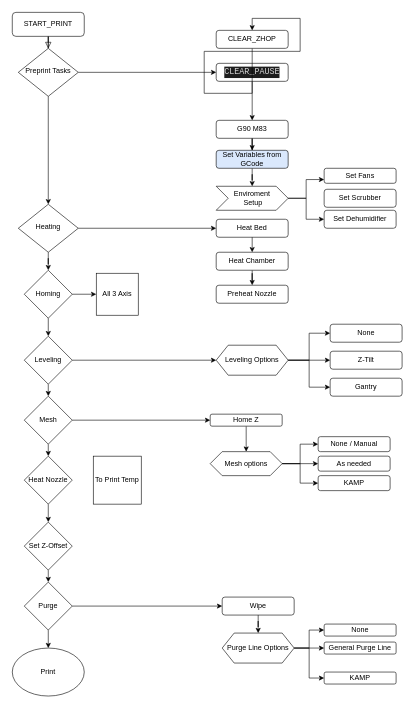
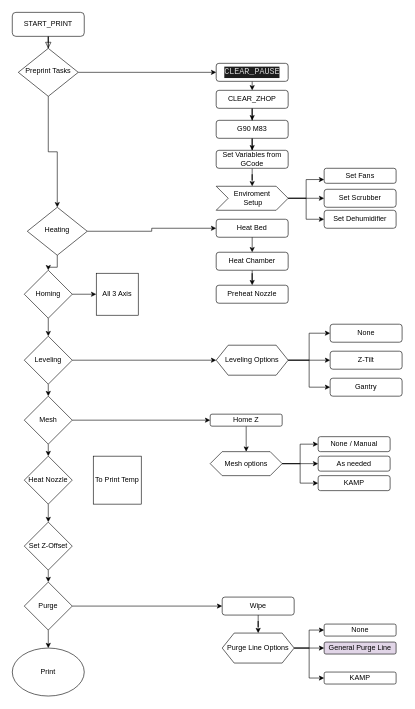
  <mxCell id="0" />
  <mxCell id="1" parent="0" />
  <mxCell id="2" value="" style="rounded=0;html=1;jettySize=auto;orthogonalLoop=1;fontSize=11;endArrow=block;endFill=0;endSize=8;strokeWidth=1;shadow=0;labelBackgroundColor=none;edgeStyle=orthogonalEdgeStyle;" parent="1" source="3" target="6" edge="1"><mxGeometry relative="1" as="geometry" /></mxCell>
  <mxCell id="3" value="START_PRINT" style="rounded=1;whiteSpace=wrap;html=1;fontSize=12;glass=0;strokeWidth=1;shadow=0;" parent="1" vertex="1"><mxGeometry x="20" y="20" width="120" height="40" as="geometry" /></mxCell>
  <mxCell id="4" value="" style="edgeStyle=orthogonalEdgeStyle;rounded=0;orthogonalLoop=1;jettySize=auto;html=1;" edge="1" parent="1" source="6" target="9"><mxGeometry relative="1" as="geometry" /></mxCell>
  <mxCell id="5" style="edgeStyle=orthogonalEdgeStyle;rounded=0;orthogonalLoop=1;jettySize=auto;html=1;entryX=0;entryY=0.5;entryDx=0;entryDy=0;" edge="1" parent="1" source="6" target="62"><mxGeometry relative="1" as="geometry" /></mxCell>
  <mxCell id="6" value="Preprint Tasks" style="rhombus;whiteSpace=wrap;html=1;shadow=0;fontFamily=Helvetica;fontSize=12;align=center;strokeWidth=1;spacing=6;spacingTop=-4;" parent="1" vertex="1"><mxGeometry x="30" y="80" width="100" height="80" as="geometry" /></mxCell>
  <mxCell id="7" style="edgeStyle=orthogonalEdgeStyle;rounded=0;orthogonalLoop=1;jettySize=auto;html=1;entryX=0;entryY=0.5;entryDx=0;entryDy=0;" edge="1" parent="1" source="9" target="10"><mxGeometry relative="1" as="geometry" /></mxCell>
  <mxCell id="8" value="" style="edgeStyle=orthogonalEdgeStyle;rounded=0;orthogonalLoop=1;jettySize=auto;html=1;" edge="1" parent="1" source="9" target="12"><mxGeometry relative="1" as="geometry" /></mxCell>
- <mxCell id="9" value="Heating" style="rhombus;whiteSpace=wrap;html=1;shadow=0;fontFamily=Helvetica;fontSize=12;align=center;strokeWidth=1;spacing=6;spacingTop=-4;" parent="1" vertex="1"><mxGeometry x="30" y="340" width="100" height="80" as="geometry" /></mxCell>
+ <mxCell id="9" value="Heating" style="rhombus;whiteSpace=wrap;html=1;shadow=0;fontFamily=Helvetica;fontSize=12;align=center;strokeWidth=1;spacing=6;spacingTop=-4;" parent="1" vertex="1"><mxGeometry x="45" y="345" width="100" height="80" as="geometry" /></mxCell>
  <mxCell id="10" value="Heat Bed" style="rounded=1;whiteSpace=wrap;html=1;fontSize=12;glass=0;strokeWidth=1;shadow=0;" parent="1" vertex="1"><mxGeometry x="360" y="365" width="120" height="30" as="geometry" /></mxCell>
  <mxCell id="11" style="edgeStyle=orthogonalEdgeStyle;rounded=0;orthogonalLoop=1;jettySize=auto;html=1;" edge="1" parent="1" source="12" target="44"><mxGeometry relative="1" as="geometry" /></mxCell>
  <mxCell id="12" value="Homing" style="rhombus;whiteSpace=wrap;html=1;" vertex="1" parent="1"><mxGeometry x="40" y="450" width="80" height="80" as="geometry" /></mxCell>
  <mxCell id="13" style="edgeStyle=orthogonalEdgeStyle;rounded=0;orthogonalLoop=1;jettySize=auto;html=1;entryX=0;entryY=0.5;entryDx=0;entryDy=0;" edge="1" parent="1" source="14" target="71"><mxGeometry relative="1" as="geometry" /></mxCell>
  <mxCell id="14" value="Leveling" style="rhombus;whiteSpace=wrap;html=1;" vertex="1" parent="1"><mxGeometry x="40" y="560" width="80" height="80" as="geometry" /></mxCell>
  <mxCell id="15" value="" style="edgeStyle=orthogonalEdgeStyle;rounded=0;orthogonalLoop=1;jettySize=auto;html=1;" edge="1" parent="1" source="16" target="36"><mxGeometry relative="1" as="geometry" /></mxCell>
  <mxCell id="16" value="Mesh" style="rhombus;whiteSpace=wrap;html=1;" vertex="1" parent="1"><mxGeometry x="40" y="660" width="80" height="80" as="geometry" /></mxCell>
  <mxCell id="17" value="Heat Nozzle" style="rhombus;whiteSpace=wrap;html=1;" vertex="1" parent="1"><mxGeometry x="40" y="760" width="80" height="80" as="geometry" /></mxCell>
  <mxCell id="18" value="Set Z-Offset" style="rhombus;whiteSpace=wrap;html=1;" vertex="1" parent="1"><mxGeometry x="40" y="870" width="80" height="80" as="geometry" /></mxCell>
  <mxCell id="19" style="edgeStyle=orthogonalEdgeStyle;rounded=0;orthogonalLoop=1;jettySize=auto;html=1;entryX=0;entryY=0.5;entryDx=0;entryDy=0;" edge="1" parent="1" source="20" target="47"><mxGeometry relative="1" as="geometry" /></mxCell>
  <mxCell id="20" value="Purge" style="rhombus;whiteSpace=wrap;html=1;" vertex="1" parent="1"><mxGeometry x="40" y="970" width="80" height="80" as="geometry" /></mxCell>
  <mxCell id="21" value="Print" style="ellipse;whiteSpace=wrap;html=1;" vertex="1" parent="1"><mxGeometry x="20" y="1080" width="120" height="80" as="geometry" /></mxCell>
  <mxCell id="22" value="" style="endArrow=classic;html=1;rounded=0;exitX=0.5;exitY=1;exitDx=0;exitDy=0;" edge="1" parent="1" source="12" target="14"><mxGeometry width="50" height="50" relative="1" as="geometry"><mxPoint x="250" y="940" as="sourcePoint" /><mxPoint x="300" y="890" as="targetPoint" /></mxGeometry></mxCell>
  <mxCell id="23" value="" style="endArrow=classic;html=1;rounded=0;exitX=0.5;exitY=1;exitDx=0;exitDy=0;" edge="1" parent="1" source="14" target="16"><mxGeometry width="50" height="50" relative="1" as="geometry"><mxPoint x="250" y="740" as="sourcePoint" /><mxPoint x="300" y="690" as="targetPoint" /></mxGeometry></mxCell>
  <mxCell id="24" value="" style="endArrow=classic;html=1;rounded=0;exitX=0.5;exitY=1;exitDx=0;exitDy=0;entryX=0.5;entryY=0;entryDx=0;entryDy=0;" edge="1" parent="1" source="16" target="17"><mxGeometry width="50" height="50" relative="1" as="geometry"><mxPoint x="220" y="670" as="sourcePoint" /><mxPoint x="270" y="620" as="targetPoint" /></mxGeometry></mxCell>
  <mxCell id="25" value="" style="endArrow=classic;html=1;rounded=0;entryX=0.5;entryY=0;entryDx=0;entryDy=0;" edge="1" parent="1" source="17" target="18"><mxGeometry width="50" height="50" relative="1" as="geometry"><mxPoint x="170" y="830" as="sourcePoint" /><mxPoint x="80" y="830" as="targetPoint" /></mxGeometry></mxCell>
  <mxCell id="26" value="" style="endArrow=classic;html=1;rounded=0;entryX=0.5;entryY=0;entryDx=0;entryDy=0;exitX=0.5;exitY=1;exitDx=0;exitDy=0;" edge="1" parent="1" source="18" target="20"><mxGeometry width="50" height="50" relative="1" as="geometry"><mxPoint x="110" y="930" as="sourcePoint" /><mxPoint x="300" y="690" as="targetPoint" /></mxGeometry></mxCell>
  <mxCell id="27" value="" style="endArrow=classic;html=1;rounded=0;exitX=0.5;exitY=1;exitDx=0;exitDy=0;entryX=0.5;entryY=0;entryDx=0;entryDy=0;" edge="1" parent="1" source="20" target="21"><mxGeometry width="50" height="50" relative="1" as="geometry"><mxPoint x="130" y="1030" as="sourcePoint" /><mxPoint x="80" y="1050" as="targetPoint" /></mxGeometry></mxCell>
  <mxCell id="28" style="edgeStyle=orthogonalEdgeStyle;rounded=0;orthogonalLoop=1;jettySize=auto;html=1;" edge="1" parent="1" source="29" target="60"><mxGeometry relative="1" as="geometry" /></mxCell>
  <mxCell id="29" value="G90 M83" style="rounded=1;whiteSpace=wrap;html=1;" vertex="1" parent="1"><mxGeometry x="360" y="200" width="120" height="30" as="geometry" /></mxCell>
  <mxCell id="30" value="" style="edgeStyle=orthogonalEdgeStyle;rounded=0;orthogonalLoop=1;jettySize=auto;html=1;" edge="1" parent="1" source="31" target="32"><mxGeometry relative="1" as="geometry" /></mxCell>
  <mxCell id="31" value="Heat Chamber" style="rounded=1;whiteSpace=wrap;html=1;" vertex="1" parent="1"><mxGeometry x="360" y="420" width="120" height="30" as="geometry" /></mxCell>
  <mxCell id="32" value="Preheat Nozzle" style="rounded=1;whiteSpace=wrap;html=1;" vertex="1" parent="1"><mxGeometry x="360" y="475" width="120" height="30" as="geometry" /></mxCell>
  <mxCell id="33" value="" style="endArrow=classic;html=1;rounded=0;entryX=0.5;entryY=0;entryDx=0;entryDy=0;exitX=0.5;exitY=1;exitDx=0;exitDy=0;" edge="1" parent="1" source="10" target="31"><mxGeometry width="50" height="50" relative="1" as="geometry"><mxPoint x="250" y="340" as="sourcePoint" /><mxPoint x="300" y="290" as="targetPoint" /></mxGeometry></mxCell>
  <mxCell id="34" value="None" style="rounded=1;whiteSpace=wrap;html=1;" vertex="1" parent="1"><mxGeometry x="550" y="540" width="120" height="30" as="geometry" /></mxCell>
  <mxCell id="35" value="" style="edgeStyle=orthogonalEdgeStyle;rounded=0;orthogonalLoop=1;jettySize=auto;html=1;" edge="1" parent="1" source="36" target="40"><mxGeometry relative="1" as="geometry" /></mxCell>
  <mxCell id="36" value="Home Z" style="rounded=1;whiteSpace=wrap;html=1;" vertex="1" parent="1"><mxGeometry x="350" y="690" width="120" height="20" as="geometry" /></mxCell>
  <mxCell id="37" value="" style="edgeStyle=orthogonalEdgeStyle;rounded=0;orthogonalLoop=1;jettySize=auto;html=1;entryX=0;entryY=0.5;entryDx=0;entryDy=0;" edge="1" parent="1" source="40" target="43"><mxGeometry relative="1" as="geometry" /></mxCell>
  <mxCell id="38" style="edgeStyle=orthogonalEdgeStyle;rounded=0;orthogonalLoop=1;jettySize=auto;html=1;entryX=0;entryY=0.5;entryDx=0;entryDy=0;" edge="1" parent="1" source="40" target="41"><mxGeometry relative="1" as="geometry" /></mxCell>
  <mxCell id="39" style="edgeStyle=orthogonalEdgeStyle;rounded=0;orthogonalLoop=1;jettySize=auto;html=1;entryX=0;entryY=0.5;entryDx=0;entryDy=0;" edge="1" parent="1" source="40" target="42"><mxGeometry relative="1" as="geometry" /></mxCell>
  <mxCell id="40" value="Mesh options" style="shape=hexagon;perimeter=hexagonPerimeter2;whiteSpace=wrap;html=1;fixedSize=1;" vertex="1" parent="1"><mxGeometry x="350" y="752.5" width="120" height="40" as="geometry" /></mxCell>
  <mxCell id="41" value="None / Manual" style="rounded=1;whiteSpace=wrap;html=1;" vertex="1" parent="1"><mxGeometry x="530" y="727.5" width="120" height="25" as="geometry" /></mxCell>
  <mxCell id="42" value="As needed" style="rounded=1;whiteSpace=wrap;html=1;" vertex="1" parent="1"><mxGeometry x="530" y="760" width="120" height="25" as="geometry" /></mxCell>
  <mxCell id="43" value="KAMP" style="rounded=1;whiteSpace=wrap;html=1;" vertex="1" parent="1"><mxGeometry x="530" y="792.5" width="120" height="25" as="geometry" /></mxCell>
  <mxCell id="44" value="All 3 Axis" style="whiteSpace=wrap;html=1;aspect=fixed;" vertex="1" parent="1"><mxGeometry x="160" y="455" width="70" height="70" as="geometry" /></mxCell>
  <mxCell id="45" value="To Print Temp" style="whiteSpace=wrap;html=1;aspect=fixed;" vertex="1" parent="1"><mxGeometry x="155" y="760" width="80" height="80" as="geometry" /></mxCell>
  <mxCell id="46" style="edgeStyle=orthogonalEdgeStyle;rounded=0;orthogonalLoop=1;jettySize=auto;html=1;entryX=0.5;entryY=0;entryDx=0;entryDy=0;" edge="1" parent="1" source="47" target="54"><mxGeometry relative="1" as="geometry" /></mxCell>
  <mxCell id="47" value="Wipe" style="rounded=1;whiteSpace=wrap;html=1;" vertex="1" parent="1"><mxGeometry x="370" y="995" width="120" height="30" as="geometry" /></mxCell>
  <mxCell id="48" value="KAMP" style="rounded=1;whiteSpace=wrap;html=1;" vertex="1" parent="1"><mxGeometry x="540" y="1120" width="120" height="20" as="geometry" /></mxCell>
- <mxCell id="49" value="General Purge Line" style="rounded=1;whiteSpace=wrap;html=1;" vertex="1" parent="1"><mxGeometry x="540" y="1070" width="120" height="20" as="geometry" /></mxCell>
+ <mxCell id="49" value="General Purge Line" style="rounded=1;whiteSpace=wrap;html=1;fillColor=#e1d5e7;" vertex="1" parent="1"><mxGeometry x="540" y="1070" width="120" height="20" as="geometry" /></mxCell>
  <mxCell id="50" value="None" style="rounded=1;whiteSpace=wrap;html=1;" vertex="1" parent="1"><mxGeometry x="540" y="1040" width="120" height="20" as="geometry" /></mxCell>
  <mxCell id="51" style="edgeStyle=orthogonalEdgeStyle;rounded=0;orthogonalLoop=1;jettySize=auto;html=1;entryX=0;entryY=0.5;entryDx=0;entryDy=0;" edge="1" parent="1" source="54" target="50"><mxGeometry relative="1" as="geometry" /></mxCell>
  <mxCell id="52" style="edgeStyle=orthogonalEdgeStyle;rounded=0;orthogonalLoop=1;jettySize=auto;html=1;entryX=0;entryY=0.5;entryDx=0;entryDy=0;" edge="1" parent="1" source="54" target="49"><mxGeometry relative="1" as="geometry" /></mxCell>
  <mxCell id="53" style="edgeStyle=orthogonalEdgeStyle;rounded=0;orthogonalLoop=1;jettySize=auto;html=1;entryX=0;entryY=0.5;entryDx=0;entryDy=0;" edge="1" parent="1" source="54" target="48"><mxGeometry relative="1" as="geometry" /></mxCell>
  <mxCell id="54" value="Purge Line Options" style="shape=hexagon;perimeter=hexagonPerimeter2;whiteSpace=wrap;html=1;fixedSize=1;" vertex="1" parent="1"><mxGeometry x="370" y="1055" width="120" height="50" as="geometry" /></mxCell>
  <mxCell id="55" style="edgeStyle=orthogonalEdgeStyle;rounded=0;orthogonalLoop=1;jettySize=auto;html=1;entryX=0;entryY=0.75;entryDx=0;entryDy=0;" edge="1" parent="1" source="58" target="63"><mxGeometry relative="1" as="geometry" /></mxCell>
+ <mxCell id="56" style="edgeStyle=orthogonalEdgeStyle;rounded=0;orthogonalLoop=1;jettySize=auto;html=1;entryX=0;entryY=0.5;entryDx=0;entryDy=0;" edge="1" parent="1" source="58" target="64"><mxGeometry relative="1" as="geometry" /></mxCell>
  <mxCell id="57" style="edgeStyle=orthogonalEdgeStyle;rounded=0;orthogonalLoop=1;jettySize=auto;html=1;entryX=0;entryY=0.5;entryDx=0;entryDy=0;" edge="1" parent="1" source="58" target="65"><mxGeometry relative="1" as="geometry" /></mxCell>
  <mxCell id="58" value="Enviroment&lt;br&gt;&amp;nbsp;Setup" style="shape=step;perimeter=stepPerimeter;whiteSpace=wrap;html=1;fixedSize=1;" vertex="1" parent="1"><mxGeometry x="360" y="310" width="120" height="40" as="geometry" /></mxCell>
  <mxCell id="59" style="edgeStyle=orthogonalEdgeStyle;rounded=0;orthogonalLoop=1;jettySize=auto;html=1;entryX=0.5;entryY=0;entryDx=0;entryDy=0;" edge="1" parent="1" source="60" target="58"><mxGeometry relative="1" as="geometry" /></mxCell>
- <mxCell id="60" value="Set Variables from GCode" style="rounded=1;whiteSpace=wrap;html=1;fillColor=#dae8fc;" vertex="1" parent="1"><mxGeometry x="360" y="250" width="120" height="30" as="geometry" /></mxCell>
+ <mxCell id="60" value="Set Variables from GCode" style="rounded=1;whiteSpace=wrap;html=1;" vertex="1" parent="1"><mxGeometry x="360" y="250" width="120" height="30" as="geometry" /></mxCell>
  <mxCell id="61" style="edgeStyle=orthogonalEdgeStyle;rounded=0;orthogonalLoop=1;jettySize=auto;html=1;exitX=0.5;exitY=1;exitDx=0;exitDy=0;entryX=0.5;entryY=0;entryDx=0;entryDy=0;" edge="1" parent="1" source="62" target="67"><mxGeometry relative="1" as="geometry" /></mxCell>
  <mxCell id="62" value="&lt;div style=&quot;color: rgb(212, 212, 212); background-color: rgb(30, 30, 30); font-family: Consolas, &amp;quot;Courier New&amp;quot;, monospace; font-size: 14px; line-height: 19px;&quot;&gt;CLEAR_PAUSE&lt;/div&gt;" style="rounded=1;whiteSpace=wrap;html=1;" vertex="1" parent="1"><mxGeometry x="360" y="105" width="120" height="30" as="geometry" /></mxCell>
  <mxCell id="63" value="Set Fans" style="rounded=1;whiteSpace=wrap;html=1;" vertex="1" parent="1"><mxGeometry x="540" y="280" width="120" height="25" as="geometry" /></mxCell>
  <mxCell id="64" value="Set Scrubber" style="rounded=1;whiteSpace=wrap;html=1;" vertex="1" parent="1"><mxGeometry x="540" y="315" width="120" height="30" as="geometry" /></mxCell>
  <mxCell id="65" value="Set Dehumidifier" style="rounded=1;whiteSpace=wrap;html=1;" vertex="1" parent="1"><mxGeometry x="540" y="350" width="120" height="30" as="geometry" /></mxCell>
  <mxCell id="66" style="edgeStyle=orthogonalEdgeStyle;rounded=0;orthogonalLoop=1;jettySize=auto;html=1;" edge="1" parent="1" source="67" target="29"><mxGeometry relative="1" as="geometry" /></mxCell>
- <mxCell id="67" value="CLEAR_ZHOP" style="rounded=1;whiteSpace=wrap;html=1;" vertex="1" parent="1"><mxGeometry x="360" y="50" width="120" height="30" as="geometry" /></mxCell>
+ <mxCell id="67" value="CLEAR_ZHOP" style="rounded=1;whiteSpace=wrap;html=1;" vertex="1" parent="1"><mxGeometry x="360" y="150" width="120" height="30" as="geometry" /></mxCell>
  <mxCell id="68" style="edgeStyle=orthogonalEdgeStyle;rounded=0;orthogonalLoop=1;jettySize=auto;html=1;entryX=0;entryY=0.5;entryDx=0;entryDy=0;" edge="1" parent="1" source="71" target="72"><mxGeometry relative="1" as="geometry" /></mxCell>
  <mxCell id="69" style="edgeStyle=orthogonalEdgeStyle;rounded=0;orthogonalLoop=1;jettySize=auto;html=1;entryX=0;entryY=0.5;entryDx=0;entryDy=0;" edge="1" parent="1" source="71" target="34"><mxGeometry relative="1" as="geometry" /></mxCell>
  <mxCell id="70" style="edgeStyle=orthogonalEdgeStyle;rounded=0;orthogonalLoop=1;jettySize=auto;html=1;entryX=0;entryY=0.5;entryDx=0;entryDy=0;" edge="1" parent="1" source="71" target="73"><mxGeometry relative="1" as="geometry" /></mxCell>
  <mxCell id="71" value="Leveling Options" style="shape=hexagon;perimeter=hexagonPerimeter2;whiteSpace=wrap;html=1;fixedSize=1;" vertex="1" parent="1"><mxGeometry x="360" y="575" width="120" height="50" as="geometry" /></mxCell>
  <mxCell id="72" value="Z-Tilt" style="rounded=1;whiteSpace=wrap;html=1;" vertex="1" parent="1"><mxGeometry x="550" y="585" width="120" height="30" as="geometry" /></mxCell>
  <mxCell id="73" value="Gantry" style="rounded=1;whiteSpace=wrap;html=1;" vertex="1" parent="1"><mxGeometry x="550" y="630" width="120" height="30" as="geometry" /></mxCell>
